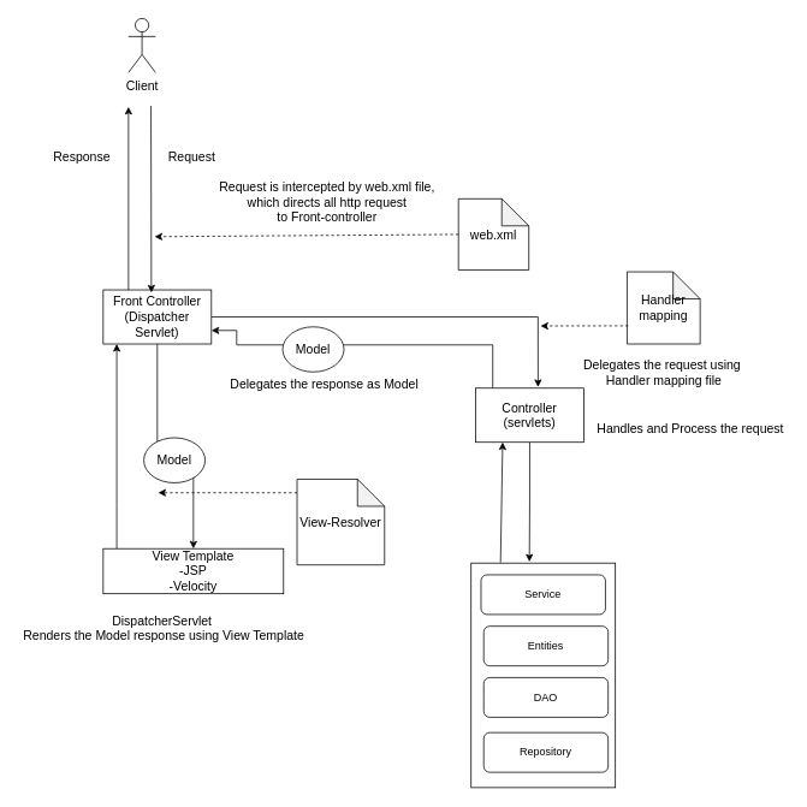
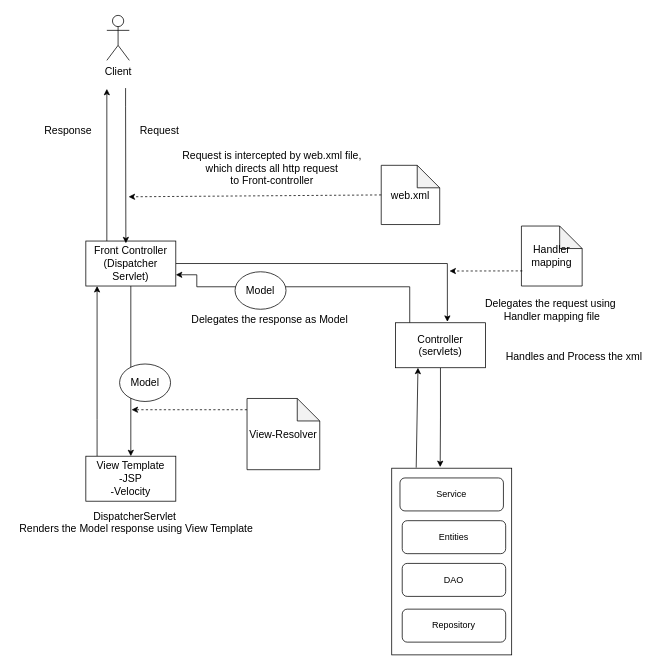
  <mxCell id="0" />
  <mxCell id="1" parent="0" />
  <mxCell id="2" style="edgeStyle=orthogonalEdgeStyle;rounded=0;orthogonalLoop=1;jettySize=auto;html=1;fontSize=14;entryX=0.577;entryY=-0.02;entryDx=0;entryDy=0;entryPerimeter=0;" parent="1" source="4" target="9" edge="1"><mxGeometry relative="1" as="geometry"><mxPoint x="457" y="351" as="targetPoint" /></mxGeometry></mxCell>
  <mxCell id="3" style="edgeStyle=orthogonalEdgeStyle;rounded=0;orthogonalLoop=1;jettySize=auto;html=1;entryX=0.5;entryY=0;entryDx=0;entryDy=0;fontSize=14;" parent="1" source="4" target="15" edge="1"><mxGeometry relative="1" as="geometry" /></mxCell>
  <mxCell id="4" value="&lt;font style=&quot;font-size: 14px;&quot;&gt;Front Controller&lt;br&gt;(Dispatcher Servlet)&lt;br&gt;&lt;/font&gt;" style="rounded=0;whiteSpace=wrap;html=1;" parent="1" vertex="1"><mxGeometry x="114" y="321" width="120" height="60" as="geometry" /></mxCell>
  <mxCell id="5" style="edgeStyle=orthogonalEdgeStyle;rounded=0;orthogonalLoop=1;jettySize=auto;html=1;entryX=0.445;entryY=0.05;entryDx=0;entryDy=0;entryPerimeter=0;" edge="1" parent="1" target="4"><mxGeometry relative="1" as="geometry"><mxPoint x="167" y="117" as="sourcePoint" /><Array as="points"><mxPoint x="167" y="142" /><mxPoint x="167" y="142" /></Array></mxGeometry></mxCell>
  <mxCell id="6" value="&lt;font style=&quot;font-size: 14px;&quot;&gt;Client&lt;/font&gt;" style="shape=umlActor;verticalLabelPosition=bottom;verticalAlign=top;html=1;outlineConnect=0;" parent="1" vertex="1"><mxGeometry x="142" y="20" width="30" height="60" as="geometry" /></mxCell>
  <mxCell id="7" style="edgeStyle=orthogonalEdgeStyle;rounded=0;orthogonalLoop=1;jettySize=auto;html=1;entryX=1;entryY=0.75;entryDx=0;entryDy=0;fontSize=14;" parent="1" source="9" target="4" edge="1"><mxGeometry relative="1" as="geometry"><Array as="points"><mxPoint x="546" y="382" /><mxPoint x="262" y="382" /><mxPoint x="262" y="366" /></Array></mxGeometry></mxCell>
  <mxCell id="8" style="edgeStyle=orthogonalEdgeStyle;rounded=0;orthogonalLoop=1;jettySize=auto;html=1;entryX=0.404;entryY=-0.006;entryDx=0;entryDy=0;entryPerimeter=0;" edge="1" parent="1" source="9" target="28"><mxGeometry relative="1" as="geometry" /></mxCell>
  <mxCell id="9" value="Controller&lt;br&gt;(servlets)" style="rounded=0;whiteSpace=wrap;html=1;fontSize=14;" parent="1" vertex="1"><mxGeometry x="527" y="430" width="120" height="60" as="geometry" /></mxCell>
  <mxCell id="10" value="Delegates the request using&amp;nbsp; Handler mapping file" style="text;html=1;strokeColor=none;fillColor=none;align=center;verticalAlign=middle;whiteSpace=wrap;rounded=0;fontSize=14;" parent="1" vertex="1"><mxGeometry x="635.5" y="378" width="200" height="70" as="geometry" /></mxCell>
  <mxCell id="11" value="Model" style="ellipse;whiteSpace=wrap;html=1;fontSize=14;" parent="1" vertex="1"><mxGeometry x="313" y="362" width="68" height="50" as="geometry" /></mxCell>
  <mxCell id="12" value="Delegates the response as Model" style="text;html=1;align=center;verticalAlign=middle;resizable=0;points=[];autosize=1;strokeColor=none;fillColor=none;fontSize=14;" parent="1" vertex="1"><mxGeometry x="249" y="415" width="219" height="21" as="geometry" /></mxCell>
- <mxCell id="13" value="Handles and Process the request" style="text;html=1;align=center;verticalAlign=middle;resizable=0;points=[];autosize=1;strokeColor=none;fillColor=none;fontSize=14;" parent="1" vertex="1"><mxGeometry x="656" y="464" width="217" height="21" as="geometry" /></mxCell>
+ <mxCell id="13" value="Handles and Process the xml" style="text;html=1;align=center;verticalAlign=middle;resizable=0;points=[];autosize=1;strokeColor=none;fillColor=none;fontSize=14;" parent="1" vertex="1"><mxGeometry x="656" y="464" width="217" height="21" as="geometry" /></mxCell>
  <mxCell id="14" style="edgeStyle=orthogonalEdgeStyle;rounded=0;orthogonalLoop=1;jettySize=auto;html=1;fontSize=14;" parent="1" source="15" target="4" edge="1"><mxGeometry relative="1" as="geometry"><Array as="points"><mxPoint x="129" y="559" /><mxPoint x="129" y="559" /></Array></mxGeometry></mxCell>
- <mxCell id="15" value="View Template&lt;br&gt;-JSP&lt;br&gt;-Velocity" style="rounded=0;whiteSpace=wrap;html=1;fontSize=14;" parent="1" vertex="1"><mxGeometry x="114" y="608" width="200" height="50" as="geometry" /></mxCell>
+ <mxCell id="15" value="View Template&lt;br&gt;-JSP&lt;br&gt;-Velocity" style="rounded=0;whiteSpace=wrap;html=1;fontSize=14;" parent="1" vertex="1"><mxGeometry x="114" y="608" width="120" height="60" as="geometry" /></mxCell>
  <mxCell id="16" value="Model" style="ellipse;whiteSpace=wrap;html=1;fontSize=14;" parent="1" vertex="1"><mxGeometry x="159" y="485" width="68" height="50" as="geometry" /></mxCell>
  <mxCell id="17" value="DispatcherServlet&amp;nbsp;&lt;br&gt;Renders the Model response using View Template" style="text;html=1;align=center;verticalAlign=middle;resizable=0;points=[];autosize=1;strokeColor=none;fillColor=none;fontSize=14;" parent="1" vertex="1"><mxGeometry x="20" y="677" width="322" height="38" as="geometry" /></mxCell>
  <mxCell id="18" value="Request" style="text;html=1;align=center;verticalAlign=middle;resizable=0;points=[];autosize=1;strokeColor=none;fillColor=none;fontSize=14;" parent="1" vertex="1"><mxGeometry x="181" y="163" width="62" height="21" as="geometry" /></mxCell>
  <mxCell id="19" value="Response" style="text;html=1;align=center;verticalAlign=middle;resizable=0;points=[];autosize=1;strokeColor=none;fillColor=none;fontSize=14;" parent="1" vertex="1"><mxGeometry x="53" y="163" width="73" height="21" as="geometry" /></mxCell>
  <mxCell id="20" value="web.xml" style="shape=note;whiteSpace=wrap;html=1;backgroundOutline=1;darkOpacity=0.05;fontSize=14;" parent="1" vertex="1"><mxGeometry x="508" y="220" width="78" height="79" as="geometry" /></mxCell>
  <mxCell id="21" value="Request is intercepted by&amp;nbsp;web.xml file, &lt;br&gt;which directs all http request &lt;br&gt;to Front-controller" style="text;html=1;align=center;verticalAlign=middle;resizable=0;points=[];autosize=1;strokeColor=none;fillColor=none;fontSize=14;" parent="1" vertex="1"><mxGeometry x="237.5" y="196" width="249" height="55" as="geometry" /></mxCell>
  <mxCell id="22" value="" style="endArrow=classic;html=1;rounded=0;fontSize=14;exitX=0;exitY=0.5;exitDx=0;exitDy=0;exitPerimeter=0;dashed=1" parent="1" source="20" edge="1"><mxGeometry width="50" height="50" relative="1" as="geometry"><mxPoint x="377" y="319" as="sourcePoint" /><mxPoint x="171" y="262" as="targetPoint" /></mxGeometry></mxCell>
  <mxCell id="23" value="Handler mapping" style="shape=note;whiteSpace=wrap;html=1;backgroundOutline=1;darkOpacity=0.05;fontSize=14;" parent="1" vertex="1"><mxGeometry x="695" y="301" width="81" height="80" as="geometry" /></mxCell>
  <mxCell id="24" value="" style="endArrow=classic;html=1;rounded=0;fontSize=14;exitX=0.015;exitY=0.748;exitDx=0;exitDy=0;exitPerimeter=0;dashed=1" parent="1" source="23" edge="1"><mxGeometry width="50" height="50" relative="1" as="geometry"><mxPoint x="377" y="499" as="sourcePoint" /><mxPoint x="599" y="361" as="targetPoint" /></mxGeometry></mxCell>
  <mxCell id="25" style="edgeStyle=orthogonalEdgeStyle;rounded=0;orthogonalLoop=1;jettySize=auto;html=1;fontSize=14;dashed=1" parent="1" source="26" edge="1"><mxGeometry relative="1" as="geometry"><mxPoint x="175" y="546" as="targetPoint" /><Array as="points"><mxPoint x="293" y="546" /><mxPoint x="293" y="546" /></Array></mxGeometry></mxCell>
  <mxCell id="26" value="View-Resolver" style="shape=note;whiteSpace=wrap;html=1;backgroundOutline=1;darkOpacity=0.05;fontSize=14;" parent="1" vertex="1"><mxGeometry x="329" y="531" width="97" height="95" as="geometry" /></mxCell>
  <mxCell id="27" value="" style="endArrow=classic;html=1;rounded=0;" edge="1" parent="1"><mxGeometry width="50" height="50" relative="1" as="geometry"><mxPoint x="142" y="321" as="sourcePoint" /><mxPoint x="142" y="118" as="targetPoint" /></mxGeometry></mxCell>
  <mxCell id="28" value="" style="rounded=0;whiteSpace=wrap;html=1;" vertex="1" parent="1"><mxGeometry x="522" y="624" width="160" height="249" as="geometry" /></mxCell>
  <mxCell id="29" value="Service" style="rounded=1;whiteSpace=wrap;html=1;" vertex="1" parent="1"><mxGeometry x="533" y="637" width="138" height="44" as="geometry" /></mxCell>
  <mxCell id="30" value="Entities" style="rounded=1;whiteSpace=wrap;html=1;" vertex="1" parent="1"><mxGeometry x="536" y="694" width="138" height="44" as="geometry" /></mxCell>
  <mxCell id="31" value="DAO" style="rounded=1;whiteSpace=wrap;html=1;" vertex="1" parent="1"><mxGeometry x="536" y="751" width="138" height="44" as="geometry" /></mxCell>
  <mxCell id="32" value="Repository" style="rounded=1;whiteSpace=wrap;html=1;" vertex="1" parent="1"><mxGeometry x="536" y="812" width="138" height="44" as="geometry" /></mxCell>
  <mxCell id="33" value="" style="endArrow=classic;html=1;rounded=0;entryX=0.25;entryY=1;entryDx=0;entryDy=0;exitX=0.204;exitY=-0.003;exitDx=0;exitDy=0;exitPerimeter=0;" edge="1" parent="1" source="28" target="9"><mxGeometry width="50" height="50" relative="1" as="geometry"><mxPoint x="562" y="624" as="sourcePoint" /><mxPoint x="612" y="574" as="targetPoint" /></mxGeometry></mxCell>
